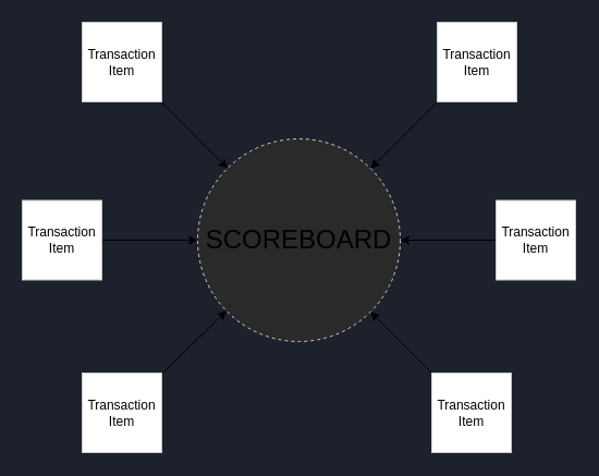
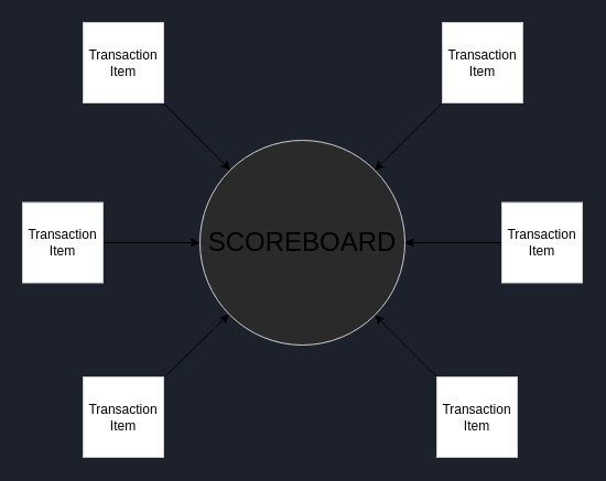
  <mxCell id="0" />
  <mxCell id="1" parent="0" />
  <mxCell id="2" style="edgeStyle=none;rounded=0;orthogonalLoop=1;jettySize=auto;html=1;" edge="1" parent="1" source="3" target="4"><mxGeometry relative="1" as="geometry" /></mxCell>
  <mxCell id="3" value="&lt;font style=&quot;font-size: 12px&quot;&gt;Transaction&lt;br&gt;Item&lt;/font&gt;" style="whiteSpace=wrap;html=1;aspect=fixed;strokeColor=#CCCCCC;" vertex="1" parent="1"><mxGeometry x="401" y="20" width="73" height="73" as="geometry" /></mxCell>
- <mxCell id="4" value="&lt;font style=&quot;font-size: 24px&quot;&gt;SCOREBOARD&lt;/font&gt;" style="ellipse;whiteSpace=wrap;html=1;aspect=fixed;strokeColor=#CCCCCC;fillColor=#2a2a2a;dashed=1;" vertex="1" parent="1"><mxGeometry x="181" y="127" width="186" height="186" as="geometry" /></mxCell>
+ <mxCell id="4" value="&lt;font style=&quot;font-size: 24px&quot;&gt;SCOREBOARD&lt;/font&gt;" style="ellipse;whiteSpace=wrap;html=1;aspect=fixed;strokeColor=#CCCCCC;fillColor=#2a2a2a;" vertex="1" parent="1"><mxGeometry x="181" y="127" width="186" height="186" as="geometry" /></mxCell>
  <mxCell id="5" style="edgeStyle=none;rounded=0;orthogonalLoop=1;jettySize=auto;html=1;" edge="1" parent="1" source="6" target="4"><mxGeometry relative="1" as="geometry" /></mxCell>
  <mxCell id="6" value="&lt;font style=&quot;font-size: 12px&quot;&gt;Transaction&lt;br&gt;Item&lt;/font&gt;" style="whiteSpace=wrap;html=1;aspect=fixed;strokeColor=#CCCCCC;" vertex="1" parent="1"><mxGeometry x="75" y="20" width="73" height="73" as="geometry" /></mxCell>
  <mxCell id="7" style="edgeStyle=none;rounded=0;orthogonalLoop=1;jettySize=auto;html=1;" edge="1" parent="1" source="8" target="4"><mxGeometry relative="1" as="geometry" /></mxCell>
  <mxCell id="8" value="&lt;font style=&quot;font-size: 12px&quot;&gt;Transaction&lt;br&gt;Item&lt;/font&gt;" style="whiteSpace=wrap;html=1;aspect=fixed;strokeColor=#CCCCCC;" vertex="1" parent="1"><mxGeometry x="396" y="342" width="73" height="73" as="geometry" /></mxCell>
  <mxCell id="9" style="edgeStyle=none;rounded=0;orthogonalLoop=1;jettySize=auto;html=1;" edge="1" parent="1" source="10" target="4"><mxGeometry relative="1" as="geometry" /></mxCell>
  <mxCell id="10" value="&lt;font style=&quot;font-size: 12px&quot;&gt;Transaction&lt;br&gt;Item&lt;/font&gt;" style="whiteSpace=wrap;html=1;aspect=fixed;strokeColor=#CCCCCC;" vertex="1" parent="1"><mxGeometry x="455" y="183.5" width="73" height="73" as="geometry" /></mxCell>
  <mxCell id="11" style="edgeStyle=none;rounded=0;orthogonalLoop=1;jettySize=auto;html=1;" edge="1" parent="1" source="12" target="4"><mxGeometry relative="1" as="geometry" /></mxCell>
  <mxCell id="12" value="&lt;font style=&quot;font-size: 12px&quot;&gt;Transaction&lt;br&gt;Item&lt;/font&gt;" style="whiteSpace=wrap;html=1;aspect=fixed;strokeColor=#CCCCCC;" vertex="1" parent="1"><mxGeometry x="75" y="342" width="73" height="73" as="geometry" /></mxCell>
  <mxCell id="13" style="edgeStyle=none;rounded=0;orthogonalLoop=1;jettySize=auto;html=1;" edge="1" parent="1" source="14" target="4"><mxGeometry relative="1" as="geometry" /></mxCell>
  <mxCell id="14" value="&lt;font style=&quot;font-size: 12px&quot;&gt;Transaction&lt;br&gt;Item&lt;/font&gt;" style="whiteSpace=wrap;html=1;aspect=fixed;strokeColor=#CCCCCC;" vertex="1" parent="1"><mxGeometry x="20" y="183.5" width="73" height="73" as="geometry" /></mxCell>
